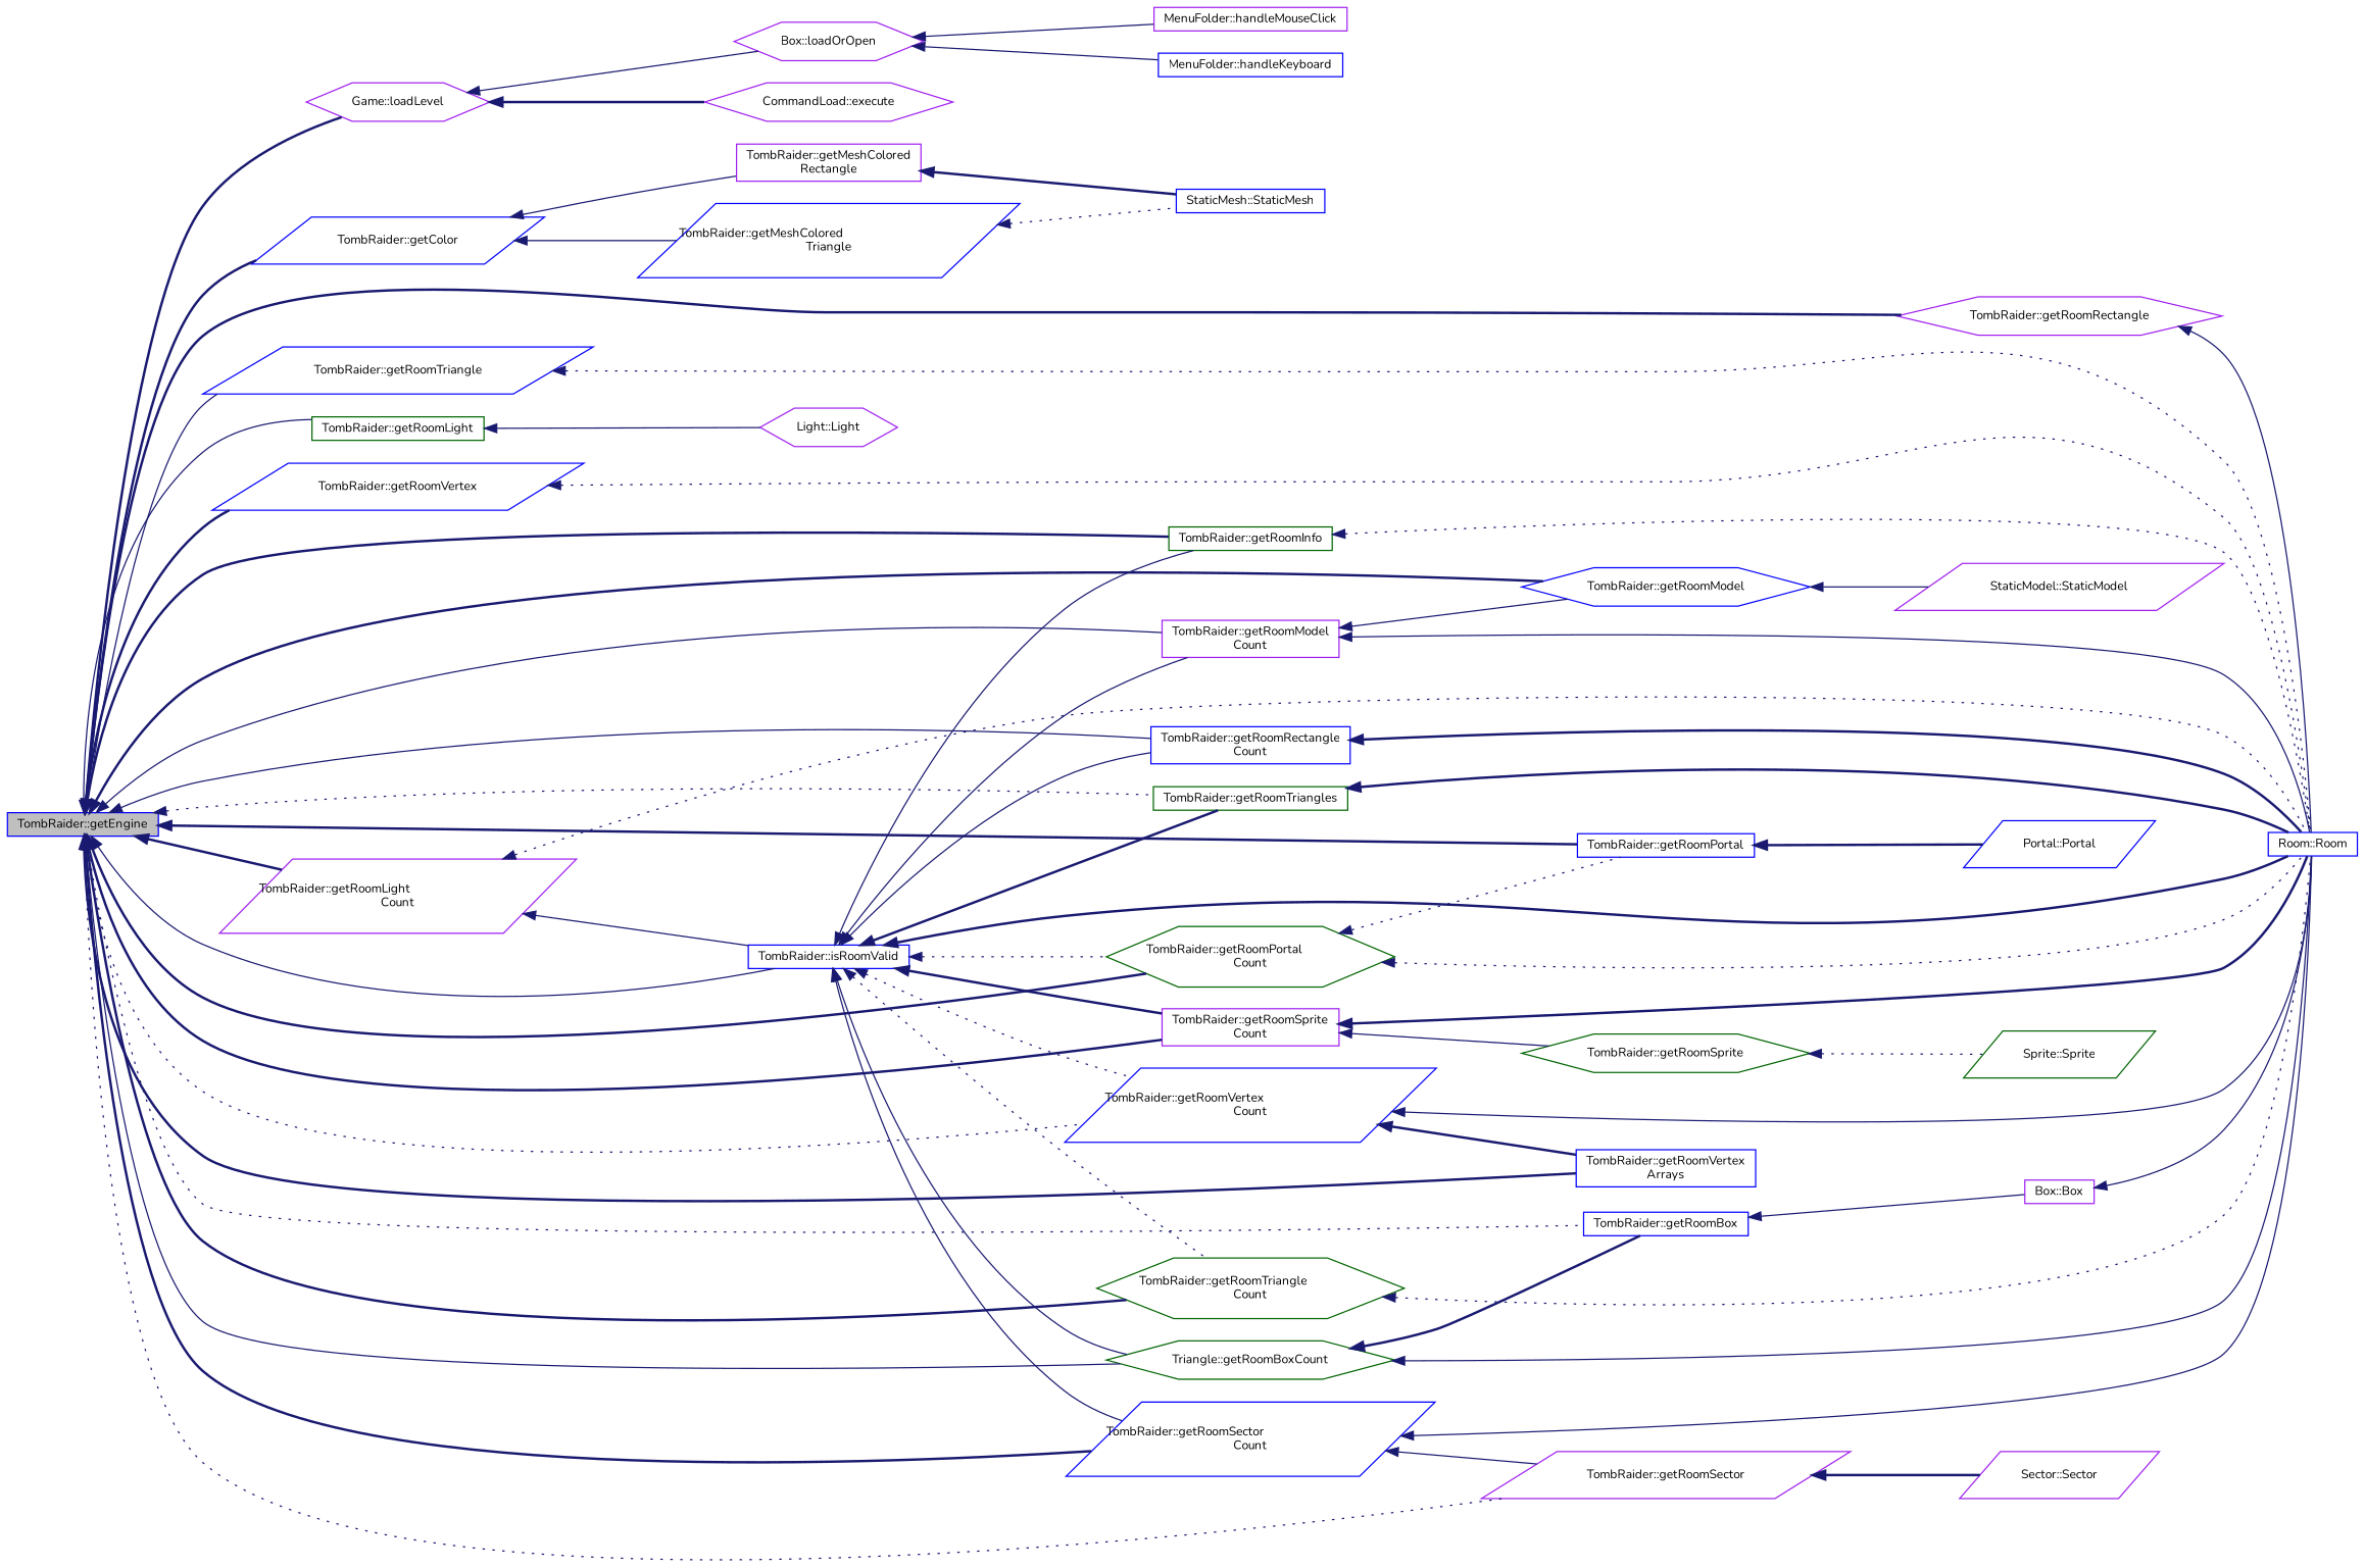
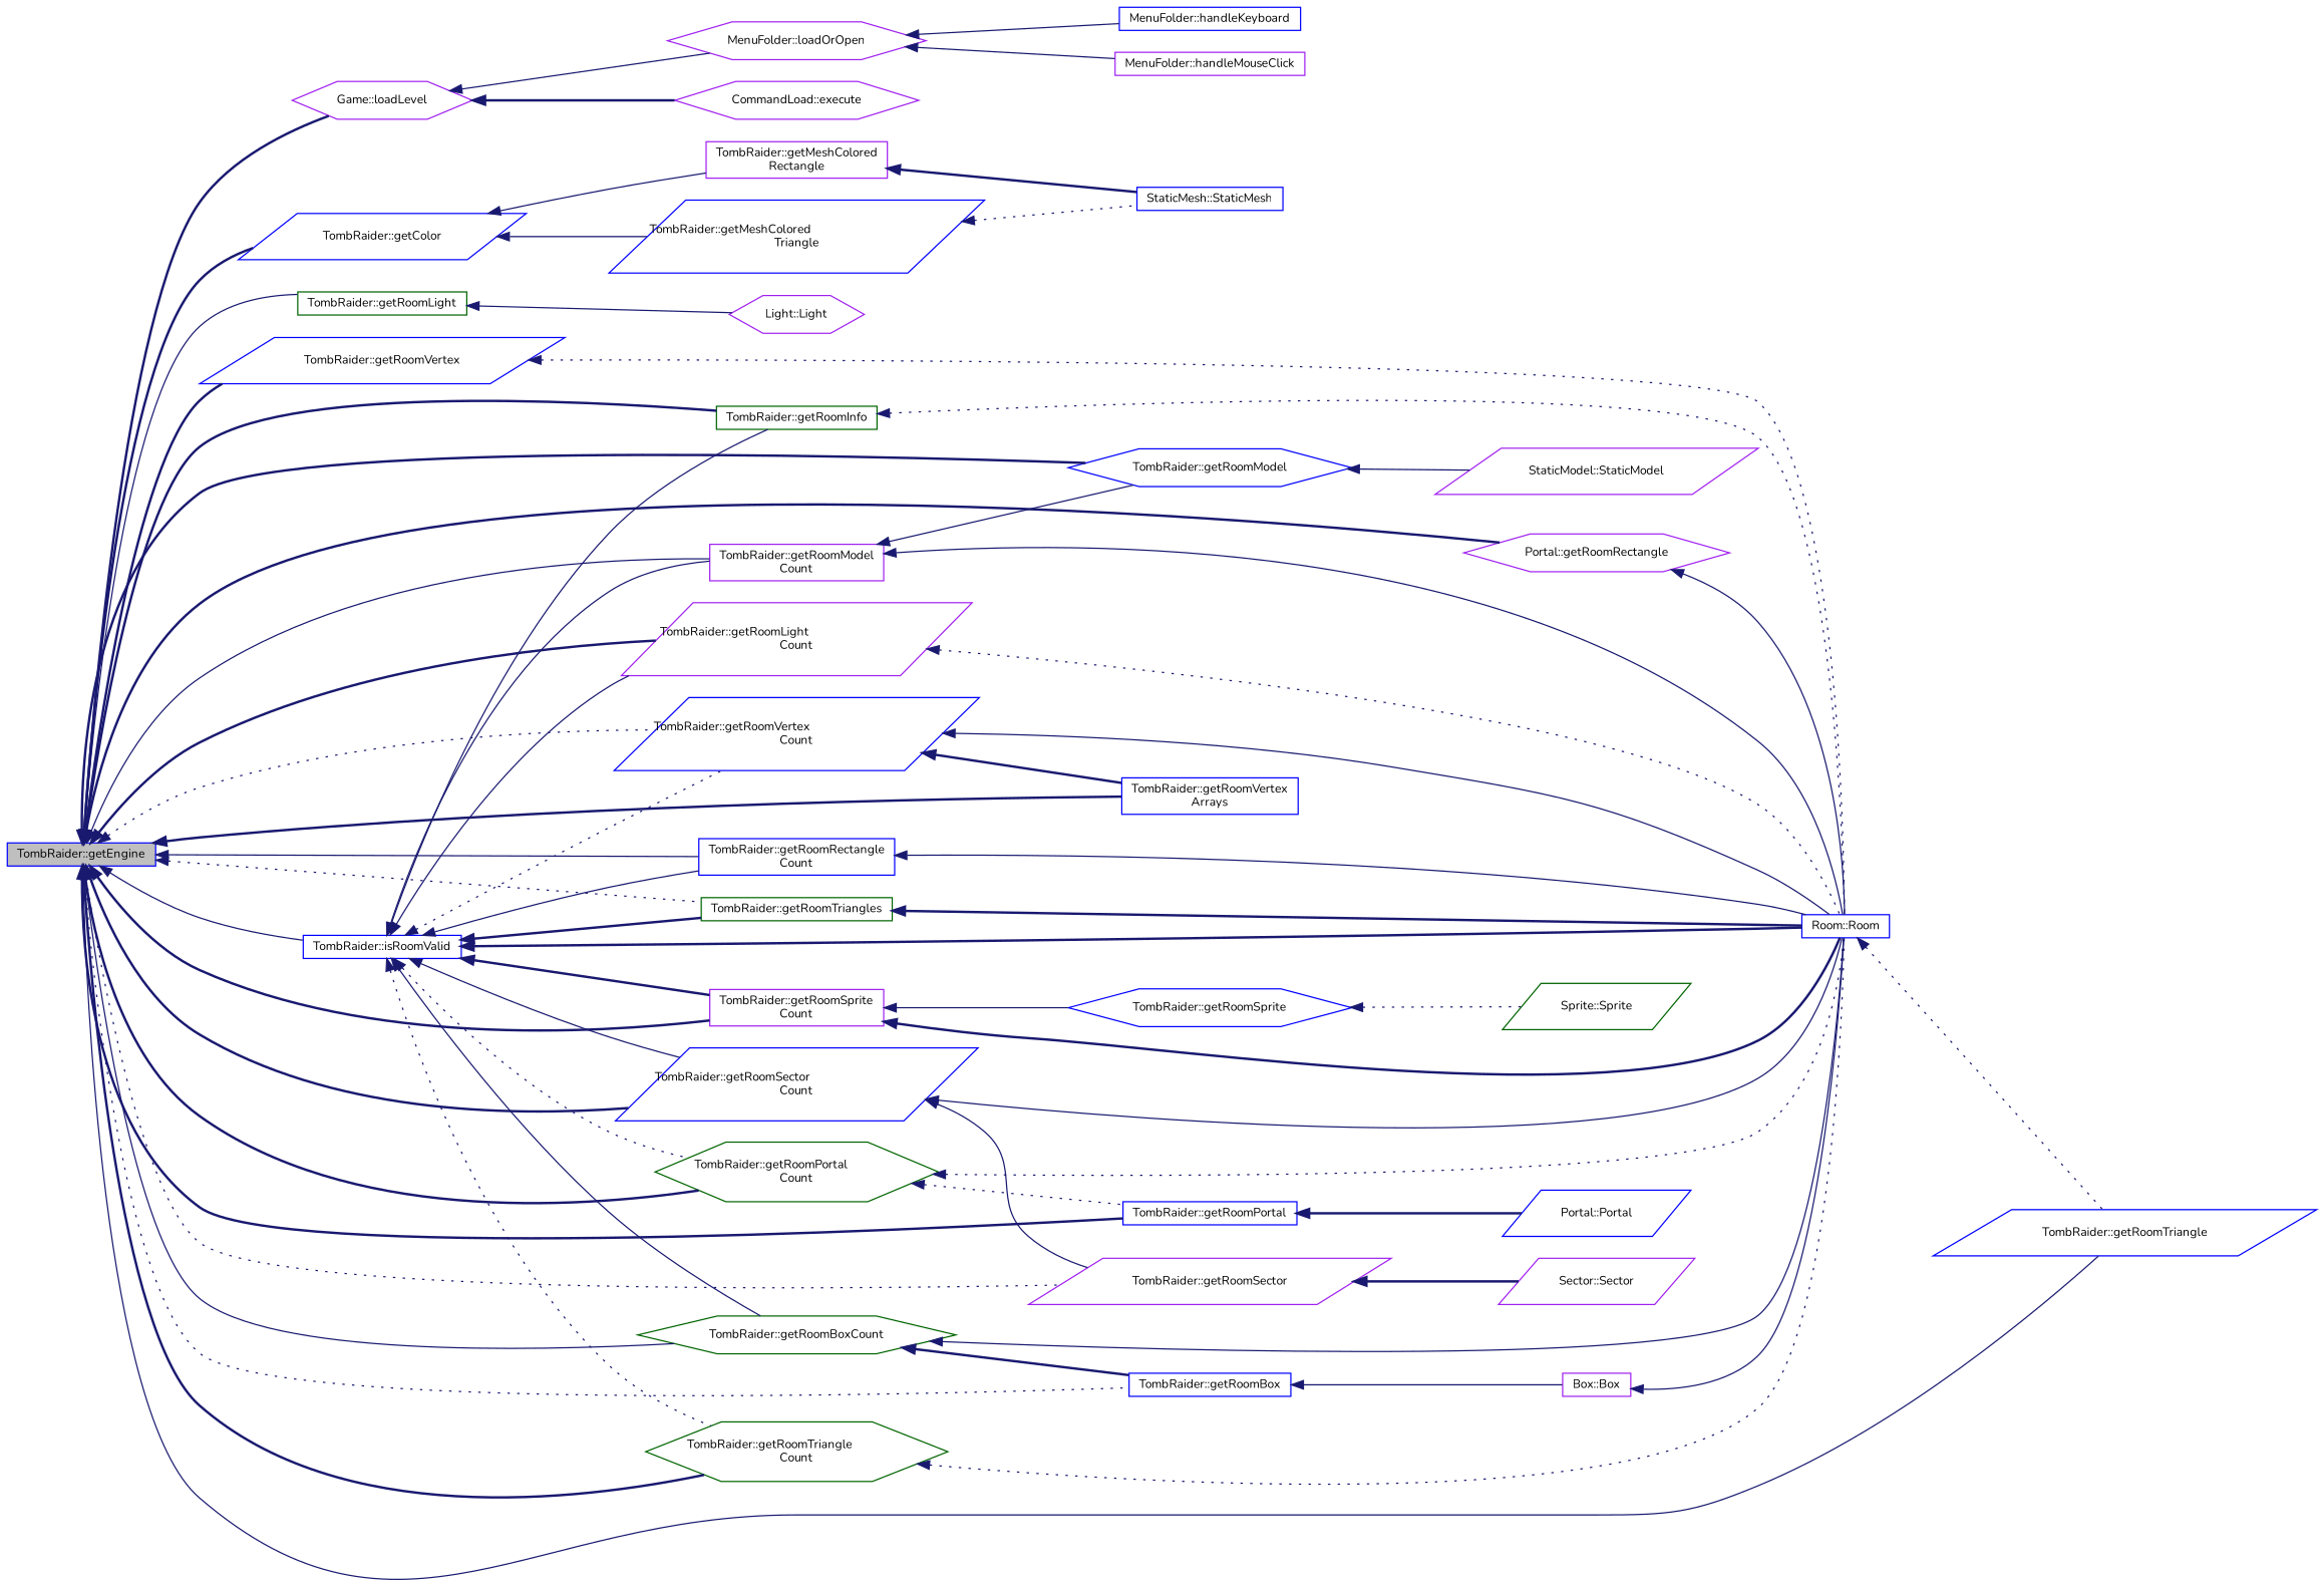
  digraph {
    fontname=Nunito
    rankdir=LR
    node [color=blue fillcolor=white fontname=Nunito fontsize=10 shape=box style=filled]
    edge [color=midnightblue dir=back fontname=Nunito fontsize=10 labelfontname=Helvetica labelfontsize=10 style=solid]
    n1 [fillcolor=grey75 fontcolor=black height=0.2 label="TombRaider::getEngine" width=0.4]
    n2 [color=purple height=0.2 label="Game::loadLevel" shape=hexagon width=0.4]
    n3 [height=0.2 label="TombRaider::getColor" shape=parallelogram width=0.4]
    n4 [height=0.2 label="TombRaider::getRoomBox" width=0.4]
-   n5 [color=darkgreen height=0.2 label="Triangle::getRoomBoxCount" shape=hexagon width=0.4]
+   n5 [color=darkgreen height=0.2 label="TombRaider::getRoomBoxCount" shape=hexagon width=0.4]
    n6 [color=darkgreen height=0.2 label="TombRaider::getRoomInfo" width=0.4]
    n7 [color=darkgreen height=0.2 label="TombRaider::getRoomLight" width=0.4]
    n8 [color=purple height=0.2 label="TombRaider::getRoomLight\lCount" shape=parallelogram width=0.4]
    n9 [height=0.2 label="TombRaider::getRoomModel" shape=hexagon width=0.4]
    n10 [color=purple height=0.2 label="TombRaider::getRoomModel\lCount" width=0.4]
    n11 [height=0.2 label="TombRaider::getRoomPortal" width=0.4]
    n12 [color=darkgreen height=0.2 label="TombRaider::getRoomPortal\lCount" shape=hexagon width=0.4]
-   n13 [color=purple height=0.2 label="TombRaider::getRoomRectangle" shape=hexagon width=0.4]
+   n13 [color=purple height=0.2 label="Portal::getRoomRectangle" shape=hexagon width=0.4]
    n14 [height=0.2 label="TombRaider::getRoomRectangle\lCount" width=0.4]
    n15 [color=purple height=0.2 label="TombRaider::getRoomSector" shape=parallelogram width=0.4]
    n16 [height=0.2 label="TombRaider::getRoomSector\lCount" shape=parallelogram width=0.4]
    n17 [color=purple height=0.2 label="TombRaider::getRoomSprite\lCount" width=0.4]
    n18 [height=0.2 label="TombRaider::getRoomTriangle" shape=parallelogram width=0.4]
    n19 [color=darkgreen height=0.2 label="TombRaider::getRoomTriangles" width=0.4]
    n20 [color=darkgreen height=0.2 label="TombRaider::getRoomTriangle\lCount" shape=hexagon width=0.4]
    n21 [height=0.2 label="TombRaider::getRoomVertex" shape=parallelogram width=0.4]
    n22 [height=0.2 label="TombRaider::getRoomVertex\lArrays" width=0.4]
    n23 [height=0.2 label="TombRaider::getRoomVertex\lCount" shape=parallelogram width=0.4]
    n24 [height=0.2 label="TombRaider::isRoomValid" width=0.4]
    n25 [color=purple height=0.2 label="CommandLoad::execute" shape=hexagon width=0.4]
-   n26 [color=purple height=0.2 label="Box::loadOrOpen" shape=hexagon width=0.4]
+   n26 [color=purple height=0.2 label="MenuFolder::loadOrOpen" shape=hexagon width=0.4]
    n27 [color=purple height=0.2 label="TombRaider::getMeshColored\lRectangle" width=0.4]
    n28 [height=0.2 label="TombRaider::getMeshColored\lTriangle" shape=parallelogram width=0.4]
    n29 [color=purple height=0.2 label="Box::Box" width=0.4]
    n30 [height=0.2 label="Room::Room" width=0.4]
    n31 [color=purple height=0.2 label="Light::Light" shape=hexagon width=0.4]
    n32 [color=purple height=0.2 label="StaticModel::StaticModel" shape=parallelogram width=0.4]
    n33 [height=0.2 label="Portal::Portal" shape=parallelogram width=0.4]
    n34 [color=purple height=0.2 label="Sector::Sector" shape=parallelogram width=0.4]
-   n35 [color=darkgreen height=0.2 label="TombRaider::getRoomSprite" shape=hexagon width=0.4]
+   n35 [height=0.2 label="TombRaider::getRoomSprite" shape=hexagon width=0.4]
    n36 [height=0.2 label="MenuFolder::handleKeyboard" width=0.4]
    n37 [color=purple height=0.2 label="MenuFolder::handleMouseClick" width=0.4]
    n38 [height=0.2 label="StaticMesh::StaticMesh" width=0.4]
    n39 [color=darkgreen height=0.2 label="Sprite::Sprite" shape=parallelogram width=0.4]
    n1 -> n2 [style=bold]
    n1 -> n3 [style=bold]
    n1 -> n4 [style=dotted]
    n1 -> n5
    n1 -> n6 [style=bold]
    n1 -> n7
    n1 -> n8 [style=bold]
    n1 -> n9 [style=bold]
    n1 -> n10
    n1 -> n11 [style=bold]
    n1 -> n12 [style=bold]
    n1 -> n13 [style=bold]
    n1 -> n14
    n1 -> n15 [style=dotted]
    n1 -> n16 [style=bold]
    n1 -> n17 [style=bold]
    n1 -> n18
    n1 -> n19 [style=dotted]
    n1 -> n20 [style=bold]
    n1 -> n21 [style=bold]
    n1 -> n22 [style=bold]
    n1 -> n23 [style=dotted]
    n1 -> n24
    n2 -> n25 [style=bold]
    n2 -> n26
    n3 -> n27
    n3 -> n28
    n4 -> n29
    n5 -> n4 [style=bold]
    n5 -> n30
    n6 -> n30 [style=dotted]
    n7 -> n31
    n8 -> n30 [style=dotted]
    n9 -> n32
    n10 -> n9
    n10 -> n30
    n11 -> n33 [style=bold]
    n12 -> n11 [style=dotted]
    n12 -> n30 [style=dotted]
    n13 -> n30
-   n14 -> n30 [style=bold]
+   n14 -> n30
    n15 -> n34 [style=bold]
    n16 -> n15
    n16 -> n30
    n17 -> n30 [style=bold]
    n17 -> n35
-   n18 -> n30 [style=dotted]
+   n30 -> n18 [style=dotted]
    n19 -> n30 [style=bold]
    n20 -> n30 [style=dotted]
    n21 -> n30 [style=dotted]
    n23 -> n22 [style=bold]
    n23 -> n30
    n24 -> n5
    n24 -> n6
-   n8 -> n24
+   n24 -> n8
    n24 -> n10
    n24 -> n12 [style=dotted]
    n24 -> n14
    n24 -> n16
    n24 -> n17 [style=bold]
    n24 -> n19 [style=bold]
    n24 -> n20 [style=dotted]
    n24 -> n23 [style=dotted]
    n24 -> n30 [style=bold]
    n26 -> n36
    n26 -> n37
    n27 -> n38 [style=bold]
    n28 -> n38 [style=dotted]
    n29 -> n30
    n35 -> n39 [style=dotted]
  }
